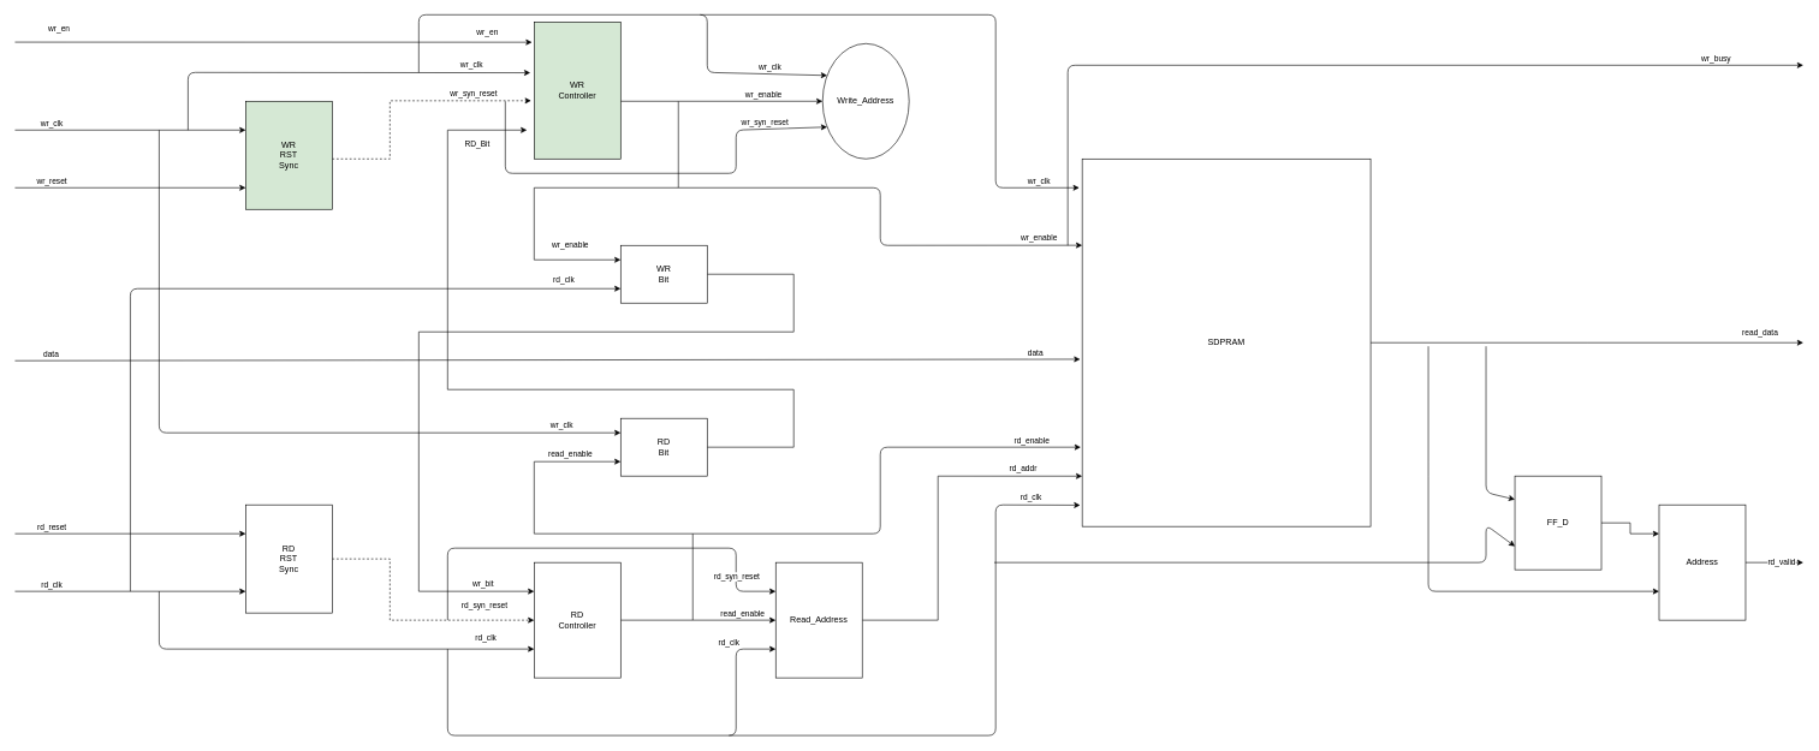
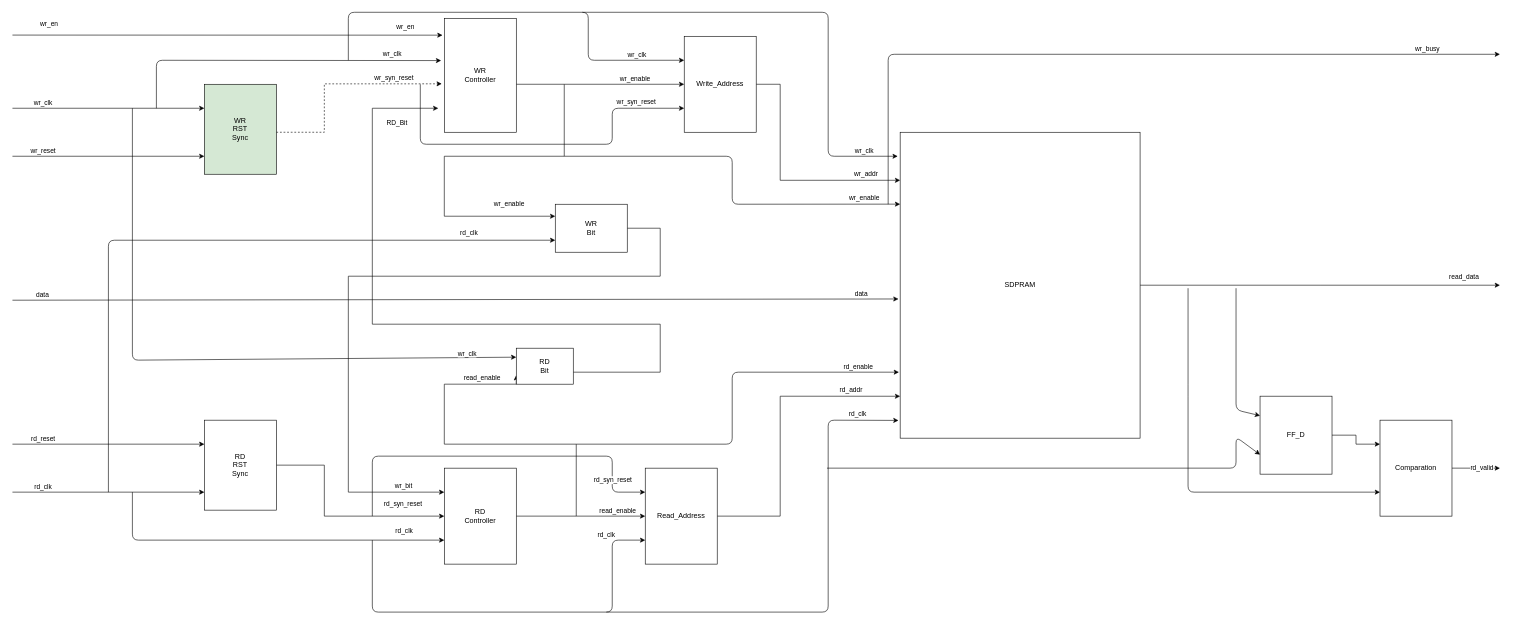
  <mxCell id="0" />
  <mxCell id="1" parent="0" />
  <mxCell id="2" style="edgeStyle=orthogonalEdgeStyle;rounded=0;orthogonalLoop=1;jettySize=auto;html=1;entryX=-0.035;entryY=0.575;entryDx=0;entryDy=0;entryPerimeter=0;dashed=1;" edge="1" parent="1" source="4" target="10"><mxGeometry relative="1" as="geometry"><mxPoint x="730" y="140" as="targetPoint" /><Array as="points"><mxPoint x="540" y="220" /><mxPoint x="540" y="139" /></Array></mxGeometry></mxCell>
  <mxCell id="3" value="wr_syn_reset" style="edgeLabel;html=1;align=center;verticalAlign=middle;resizable=0;points=[];" vertex="1" connectable="0" parent="2"><mxGeometry x="0.699" y="-1" relative="1" as="geometry"><mxPoint x="-27" y="-11" as="offset" /></mxGeometry></mxCell>
  <mxCell id="4" value="WR&lt;br&gt;RST&lt;br&gt;Sync" style="rounded=0;whiteSpace=wrap;html=1;fillColor=#d5e8d4;" vertex="1" parent="1"><mxGeometry x="340" y="140" width="120" height="150" as="geometry" /></mxCell>
  <mxCell id="5" value="" style="endArrow=classic;html=1;" edge="1" parent="1"><mxGeometry width="50" height="50" relative="1" as="geometry"><mxPoint x="20" y="180" as="sourcePoint" /><mxPoint x="340" y="180" as="targetPoint" /></mxGeometry></mxCell>
  <mxCell id="6" value="wr_clk" style="edgeLabel;html=1;align=center;verticalAlign=middle;resizable=0;points=[];" vertex="1" connectable="0" parent="5"><mxGeometry x="0.107" y="-3" relative="1" as="geometry"><mxPoint x="-127" y="-13" as="offset" /></mxGeometry></mxCell>
  <mxCell id="7" value="" style="endArrow=classic;html=1;" edge="1" parent="1"><mxGeometry width="50" height="50" relative="1" as="geometry"><mxPoint x="20" y="260" as="sourcePoint" /><mxPoint x="340" y="260" as="targetPoint" /></mxGeometry></mxCell>
  <mxCell id="8" value="wr_reset" style="edgeLabel;html=1;align=center;verticalAlign=middle;resizable=0;points=[];" vertex="1" connectable="0" parent="7"><mxGeometry x="0.107" y="-3" relative="1" as="geometry"><mxPoint x="-127" y="-13" as="offset" /></mxGeometry></mxCell>
  <mxCell id="9" value="wr_enable&lt;br&gt;" style="edgeStyle=orthogonalEdgeStyle;rounded=0;orthogonalLoop=1;jettySize=auto;html=1;entryX=0;entryY=0.25;entryDx=0;entryDy=0;" edge="1" parent="1" source="10" target="27"><mxGeometry x="0.774" y="20" relative="1" as="geometry"><Array as="points"><mxPoint x="940" y="140" /><mxPoint x="940" y="260" /><mxPoint x="740" y="260" /><mxPoint x="740" y="360" /></Array><mxPoint as="offset" /></mxGeometry></mxCell>
- <mxCell id="10" value="WR&lt;br&gt;Controller" style="rounded=0;whiteSpace=wrap;html=1;fillColor=#d5e8d4;" vertex="1" parent="1"><mxGeometry x="740" y="30" width="120" height="190" as="geometry" /></mxCell>
+ <mxCell id="10" value="WR&lt;br&gt;Controller" style="rounded=0;whiteSpace=wrap;html=1;" vertex="1" parent="1"><mxGeometry x="740" y="30" width="120" height="190" as="geometry" /></mxCell>
  <mxCell id="11" value="" style="endArrow=classic;html=1;entryX=-0.044;entryY=0.371;entryDx=0;entryDy=0;entryPerimeter=0;" edge="1" parent="1" target="10"><mxGeometry width="50" height="50" relative="1" as="geometry"><mxPoint x="260" y="180" as="sourcePoint" /><mxPoint x="260" y="100" as="targetPoint" /><Array as="points"><mxPoint x="260" y="100" /></Array></mxGeometry></mxCell>
  <mxCell id="12" value="wr_clk" style="edgeLabel;html=1;align=center;verticalAlign=middle;resizable=0;points=[];" vertex="1" connectable="0" parent="1"><mxGeometry x="200" y="180" as="geometry"><mxPoint x="452" y="-92" as="offset" /></mxGeometry></mxCell>
- <mxCell id="13" value="rd_syn_reset" style="edgeStyle=orthogonalEdgeStyle;rounded=0;orthogonalLoop=1;jettySize=auto;html=1;exitX=1;exitY=0.5;exitDx=0;exitDy=0;entryX=0;entryY=0.5;entryDx=0;entryDy=0;dashed=1;" edge="1" parent="1" source="14" target="20"><mxGeometry x="0.616" y="20" relative="1" as="geometry"><Array as="points"><mxPoint x="540" y="775" /><mxPoint x="540" y="860" /></Array><mxPoint x="1" as="offset" /></mxGeometry></mxCell>
+ <mxCell id="13" value="rd_syn_reset" style="edgeStyle=orthogonalEdgeStyle;rounded=0;orthogonalLoop=1;jettySize=auto;html=1;exitX=1;exitY=0.5;exitDx=0;exitDy=0;entryX=0;entryY=0.5;entryDx=0;entryDy=0;" edge="1" parent="1" source="14" target="20"><mxGeometry x="0.616" y="20" relative="1" as="geometry"><Array as="points"><mxPoint x="540" y="775" /><mxPoint x="540" y="860" /></Array><mxPoint x="1" as="offset" /></mxGeometry></mxCell>
  <mxCell id="14" value="RD&lt;br&gt;RST&lt;br&gt;Sync" style="rounded=0;whiteSpace=wrap;html=1;" vertex="1" parent="1"><mxGeometry x="340" y="700" width="120" height="150" as="geometry" /></mxCell>
  <mxCell id="15" value="" style="endArrow=classic;html=1;" edge="1" parent="1"><mxGeometry width="50" height="50" relative="1" as="geometry"><mxPoint x="20" y="820" as="sourcePoint" /><mxPoint x="340" y="820" as="targetPoint" /></mxGeometry></mxCell>
  <mxCell id="16" value="rd_clk" style="edgeLabel;html=1;align=center;verticalAlign=middle;resizable=0;points=[];" vertex="1" connectable="0" parent="15"><mxGeometry x="0.107" y="-3" relative="1" as="geometry"><mxPoint x="-127" y="-13" as="offset" /></mxGeometry></mxCell>
  <mxCell id="17" value="" style="endArrow=classic;html=1;" edge="1" parent="1"><mxGeometry width="50" height="50" relative="1" as="geometry"><mxPoint x="20" y="740" as="sourcePoint" /><mxPoint x="340" y="740" as="targetPoint" /></mxGeometry></mxCell>
  <mxCell id="18" value="rd_reset" style="edgeLabel;html=1;align=center;verticalAlign=middle;resizable=0;points=[];" vertex="1" connectable="0" parent="17"><mxGeometry x="0.107" y="-3" relative="1" as="geometry"><mxPoint x="-127" y="-13" as="offset" /></mxGeometry></mxCell>
  <mxCell id="19" value="read_enable&lt;br&gt;" style="edgeStyle=orthogonalEdgeStyle;rounded=0;orthogonalLoop=1;jettySize=auto;html=1;entryX=0;entryY=0.75;entryDx=0;entryDy=0;exitX=1;exitY=0.5;exitDx=0;exitDy=0;" edge="1" parent="1" source="20" target="25"><mxGeometry x="0.788" y="10" relative="1" as="geometry"><Array as="points"><mxPoint x="960" y="860" /><mxPoint x="960" y="740" /><mxPoint x="740" y="740" /><mxPoint x="740" y="640" /></Array><mxPoint as="offset" /></mxGeometry></mxCell>
  <mxCell id="20" value="RD&lt;br&gt;Controller" style="rounded=0;whiteSpace=wrap;html=1;" vertex="1" parent="1"><mxGeometry x="740" y="780" width="120" height="160" as="geometry" /></mxCell>
  <mxCell id="21" value="" style="endArrow=classic;html=1;" edge="1" parent="1"><mxGeometry width="50" height="50" relative="1" as="geometry"><mxPoint x="220" y="820" as="sourcePoint" /><mxPoint x="740" y="900" as="targetPoint" /><Array as="points"><mxPoint x="220" y="900" /></Array></mxGeometry></mxCell>
  <mxCell id="22" value="rd_clk" style="edgeLabel;html=1;align=center;verticalAlign=middle;resizable=0;points=[];" vertex="1" connectable="0" parent="1"><mxGeometry x="90.003" y="820" as="geometry"><mxPoint x="582" y="63" as="offset" /></mxGeometry></mxCell>
  <mxCell id="23" style="edgeStyle=orthogonalEdgeStyle;rounded=0;orthogonalLoop=1;jettySize=auto;html=1;" edge="1" parent="1" source="25"><mxGeometry relative="1" as="geometry"><mxPoint x="730" y="180" as="targetPoint" /><Array as="points"><mxPoint x="1100" y="620" /><mxPoint x="1100" y="540" /><mxPoint x="620" y="540" /><mxPoint x="620" y="180" /></Array></mxGeometry></mxCell>
  <mxCell id="24" value="RD_Bit&lt;br&gt;" style="edgeLabel;html=1;align=center;verticalAlign=middle;resizable=0;points=[];" vertex="1" connectable="0" parent="23"><mxGeometry x="0.578" y="-3" relative="1" as="geometry"><mxPoint x="37" y="-114.29" as="offset" /></mxGeometry></mxCell>
- <mxCell id="25" value="RD&lt;br&gt;Bit" style="rounded=0;whiteSpace=wrap;html=1;" vertex="1" parent="1"><mxGeometry x="860" y="580" width="120" height="80" as="geometry" /></mxCell>
+ <mxCell id="25" value="RD&lt;br&gt;Bit" style="rounded=0;whiteSpace=wrap;html=1;" vertex="1" parent="1"><mxGeometry x="860" y="580" width="95" height="60" as="geometry" /></mxCell>
  <mxCell id="26" value="wr_bit&lt;br&gt;" style="edgeStyle=orthogonalEdgeStyle;rounded=0;orthogonalLoop=1;jettySize=auto;html=1;entryX=0;entryY=0.25;entryDx=0;entryDy=0;" edge="1" parent="1" source="27" target="20"><mxGeometry x="0.885" y="10" relative="1" as="geometry"><Array as="points"><mxPoint x="1100" y="380" /><mxPoint x="1100" y="460" /><mxPoint x="580" y="460" /><mxPoint x="580" y="820" /></Array><mxPoint as="offset" /></mxGeometry></mxCell>
- <mxCell id="27" value="WR&lt;br&gt;Bit" style="rounded=0;whiteSpace=wrap;html=1;" vertex="1" parent="1"><mxGeometry x="860" y="340" width="120" height="80" as="geometry" /></mxCell>
+ <mxCell id="27" value="WR&lt;br&gt;Bit" style="rounded=0;whiteSpace=wrap;html=1;" vertex="1" parent="1"><mxGeometry x="925" y="340" width="120" height="80" as="geometry" /></mxCell>
  <mxCell id="28" value="" style="endArrow=classic;html=1;entryX=0;entryY=0.25;entryDx=0;entryDy=0;" edge="1" parent="1" target="25"><mxGeometry width="50" height="50" relative="1" as="geometry"><mxPoint x="220" y="180" as="sourcePoint" /><mxPoint x="460" y="470" as="targetPoint" /><Array as="points"><mxPoint x="220" y="600" /></Array></mxGeometry></mxCell>
  <mxCell id="29" value="wr_clk" style="edgeLabel;html=1;align=center;verticalAlign=middle;resizable=0;points=[];" vertex="1" connectable="0" parent="1"><mxGeometry x="80.143" y="180" as="geometry"><mxPoint x="697" y="408" as="offset" /></mxGeometry></mxCell>
  <mxCell id="30" value="" style="endArrow=classic;html=1;entryX=0;entryY=0.75;entryDx=0;entryDy=0;" edge="1" parent="1" target="27"><mxGeometry width="50" height="50" relative="1" as="geometry"><mxPoint x="180" y="820" as="sourcePoint" /><mxPoint x="460" y="470" as="targetPoint" /><Array as="points"><mxPoint x="180" y="400" /></Array></mxGeometry></mxCell>
  <mxCell id="31" value="rd_clk" style="edgeLabel;html=1;align=center;verticalAlign=middle;resizable=0;points=[];" vertex="1" connectable="0" parent="1"><mxGeometry x="90.003" y="830" as="geometry"><mxPoint x="690" y="-444" as="offset" /></mxGeometry></mxCell>
- <mxCell id="34" value="Write_Address" style="ellipse;whiteSpace=wrap;html=1;" vertex="1" parent="1"><mxGeometry x="1140" y="60" width="120" height="160" as="geometry" /></mxCell>
+ <mxCell id="32" style="edgeStyle=orthogonalEdgeStyle;rounded=0;orthogonalLoop=1;jettySize=auto;html=1;exitX=1;exitY=0.5;exitDx=0;exitDy=0;entryX=0;entryY=0.157;entryDx=0;entryDy=0;entryPerimeter=0;" edge="1" parent="1" source="34" target="51"><mxGeometry relative="1" as="geometry"><Array as="points"><mxPoint x="1300" y="140" /><mxPoint x="1300" y="300" /></Array></mxGeometry></mxCell>
+ <mxCell id="33" value="wr_addr" style="edgeLabel;html=1;align=center;verticalAlign=middle;resizable=0;points=[];" vertex="1" connectable="0" parent="32"><mxGeometry x="0.718" y="-1" relative="1" as="geometry"><mxPoint x="-1" y="-11.09" as="offset" /></mxGeometry></mxCell>
+ <mxCell id="34" value="Write_Address" style="rounded=0;whiteSpace=wrap;html=1;" vertex="1" parent="1"><mxGeometry x="1140" y="60" width="120" height="160" as="geometry" /></mxCell>
  <mxCell id="35" value="" style="endArrow=classic;html=1;entryX=0;entryY=0.5;entryDx=0;entryDy=0;" edge="1" parent="1" target="34"><mxGeometry width="50" height="50" relative="1" as="geometry"><mxPoint x="940" y="140" as="sourcePoint" /><mxPoint x="830" y="330" as="targetPoint" /></mxGeometry></mxCell>
  <mxCell id="36" value="wr_enable&lt;br&gt;" style="edgeLabel;html=1;align=center;verticalAlign=middle;resizable=0;points=[];" vertex="1" connectable="0" parent="35"><mxGeometry x="0.173" y="4" relative="1" as="geometry"><mxPoint y="-6" as="offset" /></mxGeometry></mxCell>
  <mxCell id="37" value="" style="endArrow=classic;html=1;entryX=0;entryY=0.25;entryDx=0;entryDy=0;" edge="1" parent="1" target="34"><mxGeometry width="50" height="50" relative="1" as="geometry"><mxPoint x="580" y="100" as="sourcePoint" /><mxPoint x="830" y="330" as="targetPoint" /><Array as="points"><mxPoint x="580" y="20" /><mxPoint x="980" y="20" /><mxPoint x="980" y="100" /></Array></mxGeometry></mxCell>
  <mxCell id="38" value="wr_clk&lt;br&gt;" style="edgeLabel;html=1;align=center;verticalAlign=middle;resizable=0;points=[];" vertex="1" connectable="0" parent="37"><mxGeometry x="0.703" y="-2" relative="1" as="geometry"><mxPoint x="27.14" y="-12" as="offset" /></mxGeometry></mxCell>
  <mxCell id="39" value="" style="endArrow=classic;html=1;entryX=0;entryY=0.75;entryDx=0;entryDy=0;" edge="1" parent="1" target="34"><mxGeometry width="50" height="50" relative="1" as="geometry"><mxPoint x="700" y="140" as="sourcePoint" /><mxPoint x="830" y="320" as="targetPoint" /><Array as="points"><mxPoint x="700" y="240" /><mxPoint x="1020" y="240" /><mxPoint x="1020" y="180" /></Array></mxGeometry></mxCell>
  <mxCell id="40" value="wr_syn_reset" style="edgeLabel;html=1;align=center;verticalAlign=middle;resizable=0;points=[];" vertex="1" connectable="0" parent="1"><mxGeometry x="668.714" y="140" as="geometry"><mxPoint x="391" y="29" as="offset" /></mxGeometry></mxCell>
  <mxCell id="41" style="edgeStyle=orthogonalEdgeStyle;rounded=0;orthogonalLoop=1;jettySize=auto;html=1;exitX=1;exitY=0.5;exitDx=0;exitDy=0;entryX=0;entryY=0.863;entryDx=0;entryDy=0;entryPerimeter=0;" edge="1" parent="1" source="43" target="51"><mxGeometry relative="1" as="geometry"><mxPoint x="1340" y="660" as="targetPoint" /><Array as="points"><mxPoint x="1300" y="860" /><mxPoint x="1300" y="660" /></Array></mxGeometry></mxCell>
  <mxCell id="42" value="rd_addr" style="edgeLabel;html=1;align=center;verticalAlign=middle;resizable=0;points=[];" vertex="1" connectable="0" parent="41"><mxGeometry x="0.623" y="-3" relative="1" as="geometry"><mxPoint x="12.71" y="-13.14" as="offset" /></mxGeometry></mxCell>
  <mxCell id="43" value="Read_Address" style="rounded=0;whiteSpace=wrap;html=1;" vertex="1" parent="1"><mxGeometry x="1075" y="780" width="120" height="160" as="geometry" /></mxCell>
  <mxCell id="44" value="" style="endArrow=classic;html=1;entryX=0;entryY=0.75;entryDx=0;entryDy=0;" edge="1" parent="1" target="43"><mxGeometry width="50" height="50" relative="1" as="geometry"><mxPoint x="620" y="900" as="sourcePoint" /><mxPoint x="1080" y="730" as="targetPoint" /><Array as="points"><mxPoint x="620" y="1020" /><mxPoint x="1020" y="1020" /><mxPoint x="1020" y="900" /></Array></mxGeometry></mxCell>
  <mxCell id="45" value="rd_clk&lt;br&gt;" style="edgeLabel;html=1;align=center;verticalAlign=middle;resizable=0;points=[];" vertex="1" connectable="0" parent="44"><mxGeometry x="0.884" y="1" relative="1" as="geometry"><mxPoint x="-25.71" y="-9" as="offset" /></mxGeometry></mxCell>
  <mxCell id="46" value="" style="endArrow=classic;html=1;entryX=0;entryY=0.5;entryDx=0;entryDy=0;" edge="1" parent="1" target="43"><mxGeometry width="50" height="50" relative="1" as="geometry"><mxPoint x="960" y="860" as="sourcePoint" /><mxPoint x="1080" y="720" as="targetPoint" /></mxGeometry></mxCell>
  <mxCell id="47" value="read_enable&lt;br&gt;" style="edgeLabel;html=1;align=center;verticalAlign=middle;resizable=0;points=[];" vertex="1" connectable="0" parent="46"><mxGeometry x="0.271" y="2" relative="1" as="geometry"><mxPoint x="-4.29" y="-8" as="offset" /></mxGeometry></mxCell>
  <mxCell id="48" value="rd_syn_reset&lt;br&gt;" style="endArrow=classic;html=1;entryX=0;entryY=0.25;entryDx=0;entryDy=0;" edge="1" parent="1" target="43"><mxGeometry x="0.824" y="20" width="50" height="50" relative="1" as="geometry"><mxPoint x="620" y="860" as="sourcePoint" /><mxPoint x="1080" y="720" as="targetPoint" /><Array as="points"><mxPoint x="620" y="760" /><mxPoint x="1020" y="760" /><mxPoint x="1020" y="820" /></Array><mxPoint as="offset" /></mxGeometry></mxCell>
  <mxCell id="49" style="edgeStyle=orthogonalEdgeStyle;rounded=0;orthogonalLoop=1;jettySize=auto;html=1;" edge="1" parent="1" source="51"><mxGeometry relative="1" as="geometry"><mxPoint x="2500" y="475" as="targetPoint" /></mxGeometry></mxCell>
  <mxCell id="50" value="read_data&lt;br&gt;" style="edgeLabel;html=1;align=center;verticalAlign=middle;resizable=0;points=[];" vertex="1" connectable="0" parent="49"><mxGeometry x="0.631" y="-1" relative="1" as="geometry"><mxPoint x="50.0" y="-16" as="offset" /></mxGeometry></mxCell>
  <mxCell id="51" value="SDPRAM" style="rounded=0;whiteSpace=wrap;html=1;" vertex="1" parent="1"><mxGeometry x="1500" y="220" width="400" height="510" as="geometry" /></mxCell>
  <mxCell id="52" value="rd_clk" style="endArrow=classic;html=1;entryX=-0.007;entryY=0.942;entryDx=0;entryDy=0;entryPerimeter=0;" edge="1" parent="1" target="51"><mxGeometry x="0.831" y="10" width="50" height="50" relative="1" as="geometry"><mxPoint x="1010" y="1020" as="sourcePoint" /><mxPoint x="1380" y="580" as="targetPoint" /><Array as="points"><mxPoint x="1380" y="1020" /><mxPoint x="1380" y="700" /></Array><mxPoint as="offset" /></mxGeometry></mxCell>
  <mxCell id="53" value="" style="endArrow=classic;html=1;" edge="1" parent="1"><mxGeometry width="50" height="50" relative="1" as="geometry"><mxPoint x="960" y="740" as="sourcePoint" /><mxPoint x="1498" y="620" as="targetPoint" /><Array as="points"><mxPoint x="1220" y="740" /><mxPoint x="1220" y="620" /></Array></mxGeometry></mxCell>
  <mxCell id="54" value="rd_enable&lt;br&gt;" style="edgeLabel;html=1;align=center;verticalAlign=middle;resizable=0;points=[];" vertex="1" connectable="0" parent="53"><mxGeometry x="0.815" y="3" relative="1" as="geometry"><mxPoint x="-7.14" y="-7" as="offset" /></mxGeometry></mxCell>
  <mxCell id="55" value="" style="endArrow=classic;html=1;" edge="1" parent="1"><mxGeometry width="50" height="50" relative="1" as="geometry"><mxPoint x="970" y="20" as="sourcePoint" /><mxPoint x="1496" y="260" as="targetPoint" /><Array as="points"><mxPoint x="1380" y="20" /><mxPoint x="1380" y="260" /></Array></mxGeometry></mxCell>
  <mxCell id="56" value="wr_clk&lt;br&gt;" style="edgeLabel;html=1;align=center;verticalAlign=middle;resizable=0;points=[];" vertex="1" connectable="0" parent="55"><mxGeometry x="0.804" y="-3" relative="1" as="geometry"><mxPoint x="18.57" y="-13" as="offset" /></mxGeometry></mxCell>
  <mxCell id="57" value="wr_enable&lt;br&gt;" style="endArrow=classic;html=1;entryX=0;entryY=0.235;entryDx=0;entryDy=0;entryPerimeter=0;" edge="1" parent="1" target="51"><mxGeometry x="0.812" y="10" width="50" height="50" relative="1" as="geometry"><mxPoint x="940" y="260" as="sourcePoint" /><mxPoint x="1480" y="480" as="targetPoint" /><Array as="points"><mxPoint x="1220" y="260" /><mxPoint x="1220" y="340" /></Array><mxPoint as="offset" /></mxGeometry></mxCell>
  <mxCell id="58" value="" style="endArrow=classic;html=1;entryX=-0.007;entryY=0.545;entryDx=0;entryDy=0;entryPerimeter=0;" edge="1" parent="1" target="51"><mxGeometry width="50" height="50" relative="1" as="geometry"><mxPoint x="20" y="500" as="sourcePoint" /><mxPoint x="1380" y="500" as="targetPoint" /></mxGeometry></mxCell>
  <mxCell id="59" value="data" style="edgeLabel;html=1;align=center;verticalAlign=middle;resizable=0;points=[];" vertex="1" connectable="0" parent="58"><mxGeometry x="-0.933" y="2" relative="1" as="geometry"><mxPoint x="1" y="-7.93" as="offset" /></mxGeometry></mxCell>
  <mxCell id="60" value="data" style="edgeLabel;html=1;align=center;verticalAlign=middle;resizable=0;points=[];" vertex="1" connectable="0" parent="58"><mxGeometry x="0.916" y="3" relative="1" as="geometry"><mxPoint y="-5.04" as="offset" /></mxGeometry></mxCell>
  <mxCell id="61" value="" style="endArrow=classic;html=1;entryX=-0.025;entryY=0.148;entryDx=0;entryDy=0;entryPerimeter=0;" edge="1" parent="1" target="10"><mxGeometry width="50" height="50" relative="1" as="geometry"><mxPoint x="20" y="58" as="sourcePoint" /><mxPoint x="650" y="210" as="targetPoint" /></mxGeometry></mxCell>
  <mxCell id="62" value="wr_en&lt;br&gt;" style="edgeLabel;html=1;align=center;verticalAlign=middle;resizable=0;points=[];" vertex="1" connectable="0" parent="61"><mxGeometry x="-0.687" y="-4" relative="1" as="geometry"><mxPoint x="-51.29" y="-22.02" as="offset" /></mxGeometry></mxCell>
  <mxCell id="63" value="wr_en&lt;br&gt;" style="edgeLabel;html=1;align=center;verticalAlign=middle;resizable=0;points=[];" vertex="1" connectable="0" parent="1"><mxGeometry x="90.138" y="49.999" as="geometry"><mxPoint x="584" y="-5" as="offset" /></mxGeometry></mxCell>
  <mxCell id="64" value="" style="endArrow=classic;html=1;" edge="1" parent="1"><mxGeometry width="50" height="50" relative="1" as="geometry"><mxPoint x="1480" y="340" as="sourcePoint" /><mxPoint x="2500" y="90" as="targetPoint" /><Array as="points"><mxPoint x="1480" y="90" /></Array></mxGeometry></mxCell>
  <mxCell id="65" value="wr_busy" style="edgeLabel;html=1;align=center;verticalAlign=middle;resizable=0;points=[];" vertex="1" connectable="0" parent="64"><mxGeometry x="0.922" relative="1" as="geometry"><mxPoint x="-71.43" y="-10" as="offset" /></mxGeometry></mxCell>
  <mxCell id="66" value="rd_valid&lt;br&gt;" style="edgeStyle=orthogonalEdgeStyle;rounded=0;orthogonalLoop=1;jettySize=auto;html=1;" edge="1" parent="1" source="67"><mxGeometry y="10" relative="1" as="geometry"><mxPoint x="2500" y="780" as="targetPoint" /><mxPoint as="offset" /></mxGeometry></mxCell>
- <mxCell id="67" value="Address" style="rounded=0;whiteSpace=wrap;html=1;" vertex="1" parent="1"><mxGeometry x="2300" y="700" width="120" height="160" as="geometry" /></mxCell>
+ <mxCell id="67" value="Comparation" style="rounded=0;whiteSpace=wrap;html=1;" vertex="1" parent="1"><mxGeometry x="2300" y="700" width="120" height="160" as="geometry" /></mxCell>
  <mxCell id="68" value="" style="endArrow=classic;html=1;entryX=0;entryY=0.75;entryDx=0;entryDy=0;" edge="1" parent="1" target="67"><mxGeometry width="50" height="50" relative="1" as="geometry"><mxPoint x="1980" y="480" as="sourcePoint" /><mxPoint x="1770" y="330" as="targetPoint" /><Array as="points"><mxPoint x="1980" y="650" /><mxPoint x="1980" y="820" /></Array></mxGeometry></mxCell>
  <mxCell id="69" style="edgeStyle=orthogonalEdgeStyle;rounded=0;orthogonalLoop=1;jettySize=auto;html=1;entryX=0;entryY=0.25;entryDx=0;entryDy=0;" edge="1" parent="1" source="70" target="67"><mxGeometry relative="1" as="geometry" /></mxCell>
  <mxCell id="70" value="FF_D" style="rounded=0;whiteSpace=wrap;html=1;" vertex="1" parent="1"><mxGeometry x="2100" y="660" width="120" height="130" as="geometry" /></mxCell>
  <mxCell id="71" value="" style="endArrow=classic;html=1;entryX=0;entryY=0.25;entryDx=0;entryDy=0;" edge="1" parent="1" target="70"><mxGeometry width="50" height="50" relative="1" as="geometry"><mxPoint x="2060" y="480" as="sourcePoint" /><mxPoint x="1770" y="330" as="targetPoint" /><Array as="points"><mxPoint x="2060" y="683" /></Array></mxGeometry></mxCell>
  <mxCell id="72" value="" style="endArrow=classic;html=1;entryX=0;entryY=0.75;entryDx=0;entryDy=0;" edge="1" parent="1" target="70"><mxGeometry width="50" height="50" relative="1" as="geometry"><mxPoint x="1378" y="780" as="sourcePoint" /><mxPoint x="2120" y="710" as="targetPoint" /><Array as="points"><mxPoint x="2060" y="780" /><mxPoint x="2060" y="728" /></Array></mxGeometry></mxCell>
